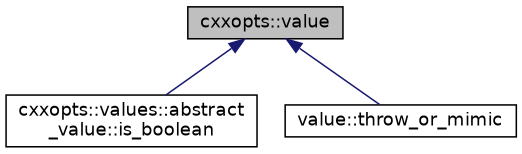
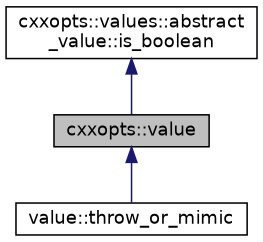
  digraph {
    rankdir=TB
    node [color=black fillcolor=white fontname=Helvetica fontsize=12 shape=record style=filled]
    edge [color=midnightblue dir=back fontname=Helvetica fontsize=12 labelfontname=Helvetica labelfontsize=12 style=solid]
    n1 [fillcolor=grey75 fontcolor=black height=0.2 label="cxxopts::value" width=0.4]
    n2 [height=0.2 label="cxxopts::values::abstract\l_value::is_boolean" width=0.4]
    n3 [height=0.2 label="value::throw_or_mimic" width=0.4]
-   n1 -> n2
+   n2 -> n1
    n1 -> n3
  }
